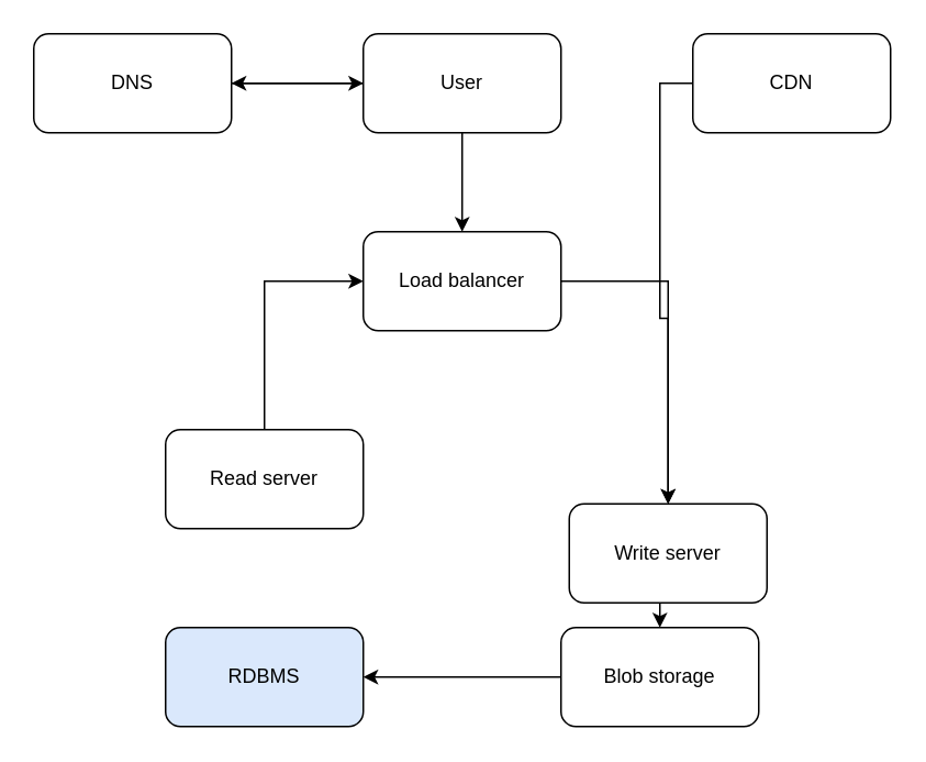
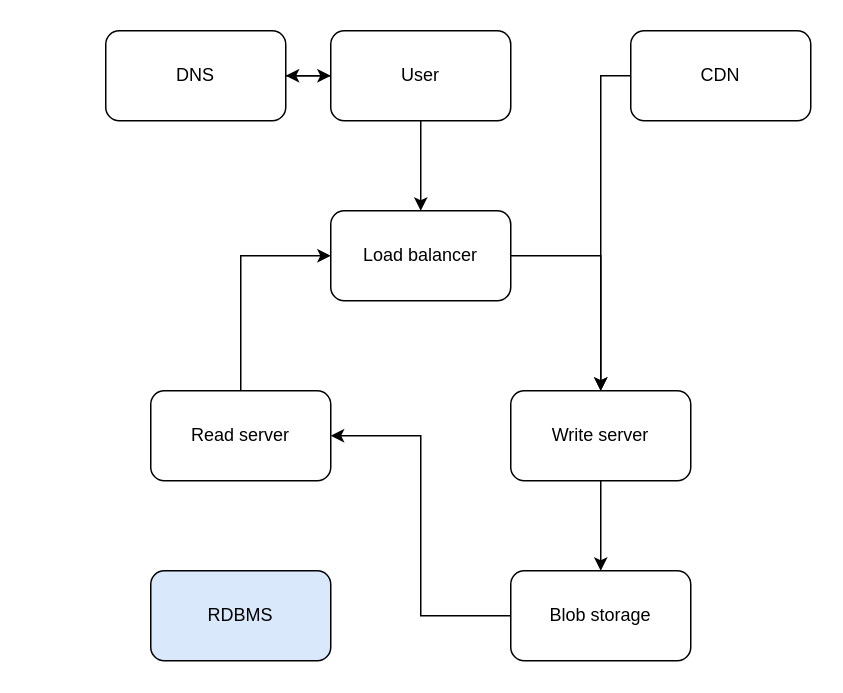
  <mxCell id="0" />
  <mxCell id="1" parent="0" />
  <mxCell id="2" style="edgeStyle=orthogonalEdgeStyle;rounded=0;orthogonalLoop=1;jettySize=auto;html=1;exitX=0;exitY=0.5;exitDx=0;exitDy=0;entryX=1;entryY=0.5;entryDx=0;entryDy=0;" edge="1" parent="1" source="4" target="8"><mxGeometry relative="1" as="geometry" /></mxCell>
  <mxCell id="3" style="edgeStyle=orthogonalEdgeStyle;rounded=0;orthogonalLoop=1;jettySize=auto;html=1;exitX=0.5;exitY=1;exitDx=0;exitDy=0;entryX=0.5;entryY=0;entryDx=0;entryDy=0;" edge="1" parent="1" source="4" target="10"><mxGeometry relative="1" as="geometry" /></mxCell>
  <mxCell id="4" value="User" style="rounded=1;whiteSpace=wrap;html=1;" parent="1" vertex="1"><mxGeometry x="220" y="20" width="120" height="60" as="geometry" /></mxCell>
  <mxCell id="5" style="edgeStyle=orthogonalEdgeStyle;rounded=0;orthogonalLoop=1;jettySize=auto;html=1;exitX=0;exitY=0.5;exitDx=0;exitDy=0;" edge="1" parent="1" source="6" target="14"><mxGeometry relative="1" as="geometry" /></mxCell>
  <mxCell id="6" value="CDN" style="rounded=1;whiteSpace=wrap;html=1;" parent="1" vertex="1"><mxGeometry x="420" y="20" width="120" height="60" as="geometry" /></mxCell>
  <mxCell id="7" style="edgeStyle=orthogonalEdgeStyle;rounded=0;orthogonalLoop=1;jettySize=auto;html=1;exitX=1;exitY=0.5;exitDx=0;exitDy=0;entryX=0;entryY=0.5;entryDx=0;entryDy=0;" edge="1" parent="1" source="8" target="4"><mxGeometry relative="1" as="geometry" /></mxCell>
- <mxCell id="8" value="DNS" style="rounded=1;whiteSpace=wrap;html=1;" vertex="1" parent="1"><mxGeometry x="20" y="20" width="120" height="60" as="geometry" /></mxCell>
+ <mxCell id="8" value="DNS" style="rounded=1;whiteSpace=wrap;html=1;" vertex="1" parent="1"><mxGeometry x="70" y="20" width="120" height="60" as="geometry" /></mxCell>
  <mxCell id="9" style="edgeStyle=orthogonalEdgeStyle;rounded=0;orthogonalLoop=1;jettySize=auto;html=1;exitX=1;exitY=0.5;exitDx=0;exitDy=0;" edge="1" parent="1" source="10" target="14"><mxGeometry relative="1" as="geometry" /></mxCell>
  <mxCell id="10" value="Load balancer" style="rounded=1;whiteSpace=wrap;html=1;" vertex="1" parent="1"><mxGeometry x="220" y="140" width="120" height="60" as="geometry" /></mxCell>
  <mxCell id="11" style="edgeStyle=orthogonalEdgeStyle;rounded=0;orthogonalLoop=1;jettySize=auto;html=1;exitX=0.5;exitY=0;exitDx=0;exitDy=0;entryX=0;entryY=0.5;entryDx=0;entryDy=0;" edge="1" parent="1" source="12" target="10"><mxGeometry relative="1" as="geometry" /></mxCell>
  <mxCell id="12" value="Read server" style="rounded=1;whiteSpace=wrap;html=1;" vertex="1" parent="1"><mxGeometry x="100" y="260" width="120" height="60" as="geometry" /></mxCell>
  <mxCell id="13" style="edgeStyle=orthogonalEdgeStyle;rounded=0;orthogonalLoop=1;jettySize=auto;html=1;exitX=0.5;exitY=1;exitDx=0;exitDy=0;entryX=0.5;entryY=0;entryDx=0;entryDy=0;" edge="1" parent="1" source="14" target="17"><mxGeometry relative="1" as="geometry" /></mxCell>
- <mxCell id="14" value="Write server" style="rounded=1;whiteSpace=wrap;html=1;" vertex="1" parent="1"><mxGeometry x="345" y="305" width="120" height="60" as="geometry" /></mxCell>
+ <mxCell id="14" value="Write server" style="rounded=1;whiteSpace=wrap;html=1;" vertex="1" parent="1"><mxGeometry x="340" y="260" width="120" height="60" as="geometry" /></mxCell>
  <mxCell id="15" value="RDBMS" style="rounded=1;whiteSpace=wrap;html=1;fillColor=#dae8fc;" vertex="1" parent="1"><mxGeometry x="100" y="380" width="120" height="60" as="geometry" /></mxCell>
- <mxCell id="16" style="edgeStyle=orthogonalEdgeStyle;rounded=0;orthogonalLoop=1;jettySize=auto;html=1;exitX=0;exitY=0.5;exitDx=0;exitDy=0;" edge="1" parent="1" source="17" target="15"><mxGeometry relative="1" as="geometry" /></mxCell>
+ <mxCell id="16" style="edgeStyle=orthogonalEdgeStyle;rounded=0;orthogonalLoop=1;jettySize=auto;html=1;exitX=0;exitY=0.5;exitDx=0;exitDy=0;entryX=1;entryY=0.5;entryDx=0;entryDy=0;" edge="1" parent="1" source="17" target="12"><mxGeometry relative="1" as="geometry" /></mxCell>
  <mxCell id="17" value="Blob storage" style="rounded=1;whiteSpace=wrap;html=1;" vertex="1" parent="1"><mxGeometry x="340" y="380" width="120" height="60" as="geometry" /></mxCell>
